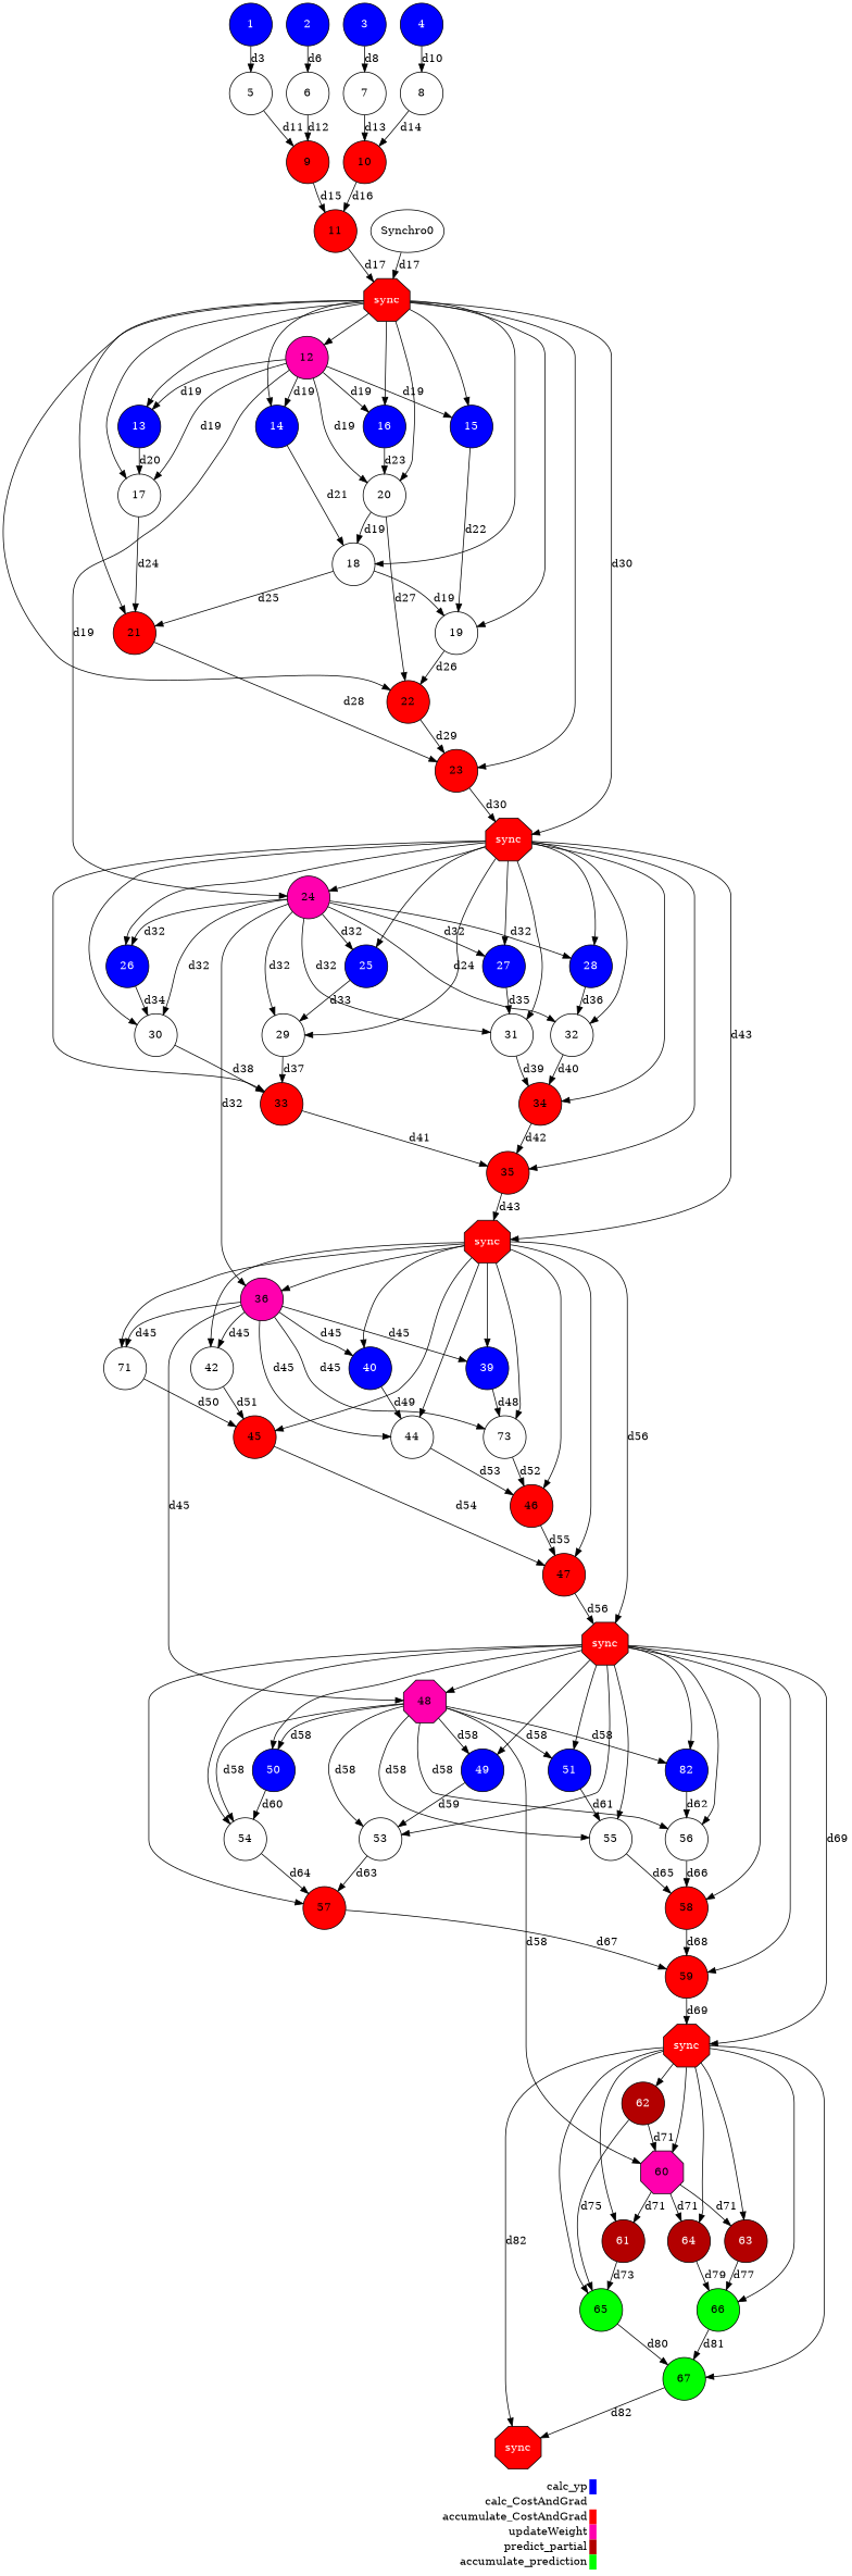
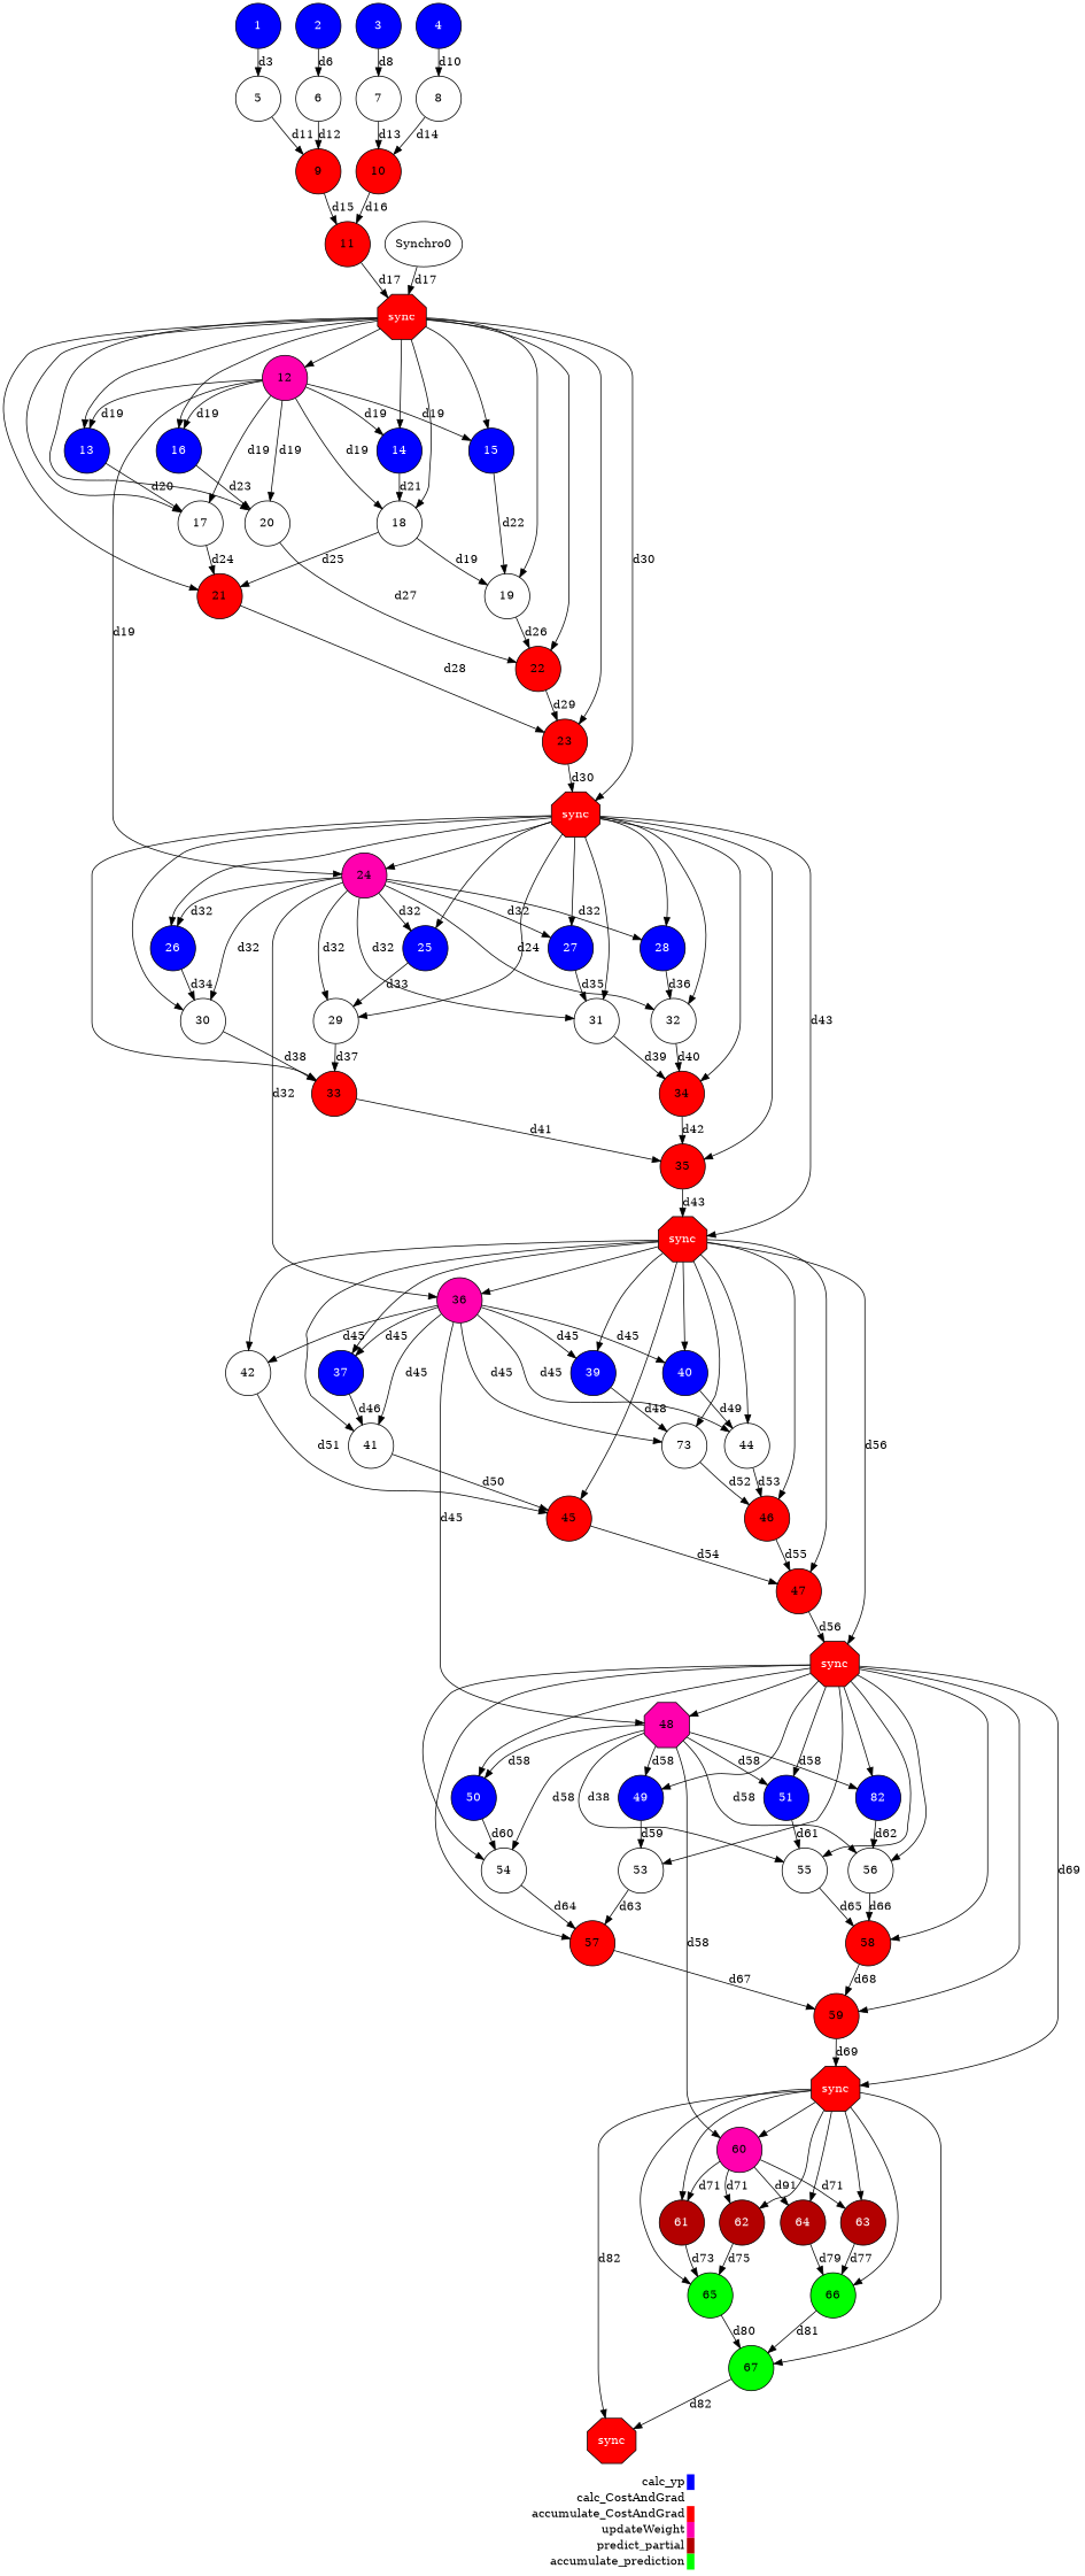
  digraph {
    labeljust=l
    rankdir=TB
    node [fillcolor="#ff0000" fontcolor="#000000" shape=circle style=filled]
    1 [fillcolor="#0000ff" fontcolor="#ffffff" height=0.75]
    5 [fillcolor="#ffffff" height=0.75]
    2 [fillcolor="#0000ff" fontcolor="#ffffff" height=0.75]
    6 [fillcolor="#ffffff" height=0.75]
    3 [fillcolor="#0000ff" fontcolor="#ffffff" height=0.75]
    7 [fillcolor="#ffffff" height=0.75]
    4 [fillcolor="#0000ff" fontcolor="#ffffff" height=0.75]
    8 [fillcolor="#ffffff" height=0.75]
    9 [height=0.75]
    10 [height=0.75]
    11 [height=0.75]
    n12 [fontcolor="#FFFFFF" height=0.75 label=sync shape=octagon]
    12 [fillcolor="#ff00ae" height=0.75]
    13 [fillcolor="#0000ff" fontcolor="#ffffff" height=0.75]
    14 [fillcolor="#0000ff" fontcolor="#ffffff" height=0.75]
    15 [fillcolor="#0000ff" fontcolor="#ffffff" height=0.75]
    16 [fillcolor="#0000ff" fontcolor="#ffffff" height=0.75]
    17 [fillcolor="#ffffff" height=0.75]
    18 [fillcolor="#ffffff" height=0.75]
    19 [fillcolor="#ffffff" height=0.75]
    20 [fillcolor="#ffffff" height=0.75]
    21 [height=0.75]
    22 [height=0.75]
    23 [height=0.75]
    n25 [fontcolor="#FFFFFF" height=0.75 label=sync shape=octagon]
    Synchro0 [height=0.75 fillcolor="" fontcolor="" shape="" style=""]
    24 [fillcolor="#ff00ae" height=0.75]
    25 [fillcolor="#0000ff" fontcolor="#ffffff" height=0.75]
    26 [fillcolor="#0000ff" fontcolor="#ffffff" height=0.75]
    27 [fillcolor="#0000ff" fontcolor="#ffffff" height=0.75]
    28 [fillcolor="#0000ff" fontcolor="#ffffff" height=0.75]
    29 [fillcolor="#ffffff" height=0.75]
    30 [fillcolor="#ffffff" height=0.75]
    31 [fillcolor="#ffffff" height=0.75]
    32 [fillcolor="#ffffff" height=0.75]
    33 [height=0.75]
    34 [height=0.75]
    35 [height=0.75]
    n39 [fontcolor="#FFFFFF" height=0.75 label=sync shape=octagon]
    36 [fillcolor="#ff00ae" height=0.75]
+   37 [fillcolor="#0000ff" fontcolor="#ffffff" height=0.75]
    39 [fillcolor="#0000ff" fontcolor="#ffffff" height=0.75]
    40 [fillcolor="#0000ff" fontcolor="#ffffff" height=0.75]
-   41 [fillcolor="#ffffff" height=0.75 label=71]
+   41 [fillcolor="#ffffff" height=0.75]
    42 [fillcolor="#ffffff" height=0.75]
    n46 [fillcolor="#ffffff" height=0.75 label=73]
    44 [fillcolor="#ffffff" height=0.75]
    45 [height=0.75]
    46 [height=0.75]
    47 [height=0.75]
    n51 [fontcolor="#FFFFFF" height=0.75 label=sync shape=octagon]
    48 [fillcolor="#ff00ae" height=0.75 shape=octagon]
    49 [fillcolor="#0000ff" fontcolor="#ffffff" height=0.75]
    50 [fillcolor="#0000ff" fontcolor="#ffffff" height=0.75]
    51 [fillcolor="#0000ff" fontcolor="#ffffff" height=0.75]
    n56 [fillcolor="#0000ff" fontcolor="#ffffff" height=0.75 label=82]
    53 [fillcolor="#ffffff" height=0.75]
    54 [fillcolor="#ffffff" height=0.75]
    55 [fillcolor="#ffffff" height=0.75]
    56 [fillcolor="#ffffff" height=0.75]
    57 [height=0.75]
    58 [height=0.75]
    59 [height=0.75]
    n64 [fontcolor="#FFFFFF" height=0.75 label=sync shape=octagon]
-   60 [fillcolor="#ff00ae" height=0.75 shape=octagon]
+   60 [fillcolor="#ff00ae" height=0.75]
    61 [fillcolor="#b30000" fontcolor="#ffffff" height=0.75]
    62 [fillcolor="#b30000" fontcolor="#ffffff" height=0.75]
    63 [fillcolor="#b30000" fontcolor="#ffffff" height=0.75]
    64 [fillcolor="#b30000" fontcolor="#ffffff" height=0.75]
    65 [fillcolor="#00ff00" height=0.75]
    66 [fillcolor="#00ff00" height=0.75]
    67 [fillcolor="#00ff00" height=0.75]
    n73 [fontcolor="#FFFFFF" height=0.75 label=sync shape=octagon]
    n74 [height=0.75 label=<       <table border="0" cellpadding="2" cellspacing="0" cellborder="0"> <tr> <td align="right">calc_yp</td> <td bgcolor="#0000ff">&nbsp;</td> </tr> <tr> <td align="right">calc_CostAndGrad</td> <td bgcolor="#ffffff">&nbsp;</td> </tr> <tr> <td align="right">accumulate_CostAndGrad</td> <td bgcolor="#ff0000">&nbsp;</td> </tr> <tr> <td align="right">updateWeight</td> <td bgcolor="#ff00ae">&nbsp;</td> </tr> <tr> <td align="right">predict_partial</td> <td bgcolor="#b30000">&nbsp;</td> </tr> <tr> <td align="right">accumulate_prediction</td> <td bgcolor="#00ff00">&nbsp;</td> </tr>       </table>     > shape=plaintext fillcolor="" fontcolor="" style=""]
    subgraph sub_1 {
      ranksep=0.20
      1
      5
      2
      6
      3
      7
      4
      8
      9
      10
      11
      n12
      12
      13
      14
      15
      16
      17
      18
      19
      20
      21
      22
      23
      n25
      Synchro0
      24
      25
      26
      27
      28
      29
      30
      31
      32
      33
      34
      35
      n39
      36
+     37
      39
      40
      41
      42
      n46
      44
      45
      46
      47
      n51
      48
      49
      50
      51
      n56
      53
      54
      55
      56
      57
      58
      59
      n64
      60
      61
      62
      63
      64
      65
      66
      67
      n73
    }
    subgraph sub_2 {
      label=Legend
      rank=sink
      ranksep=0.20
      n74
    }
    1 -> 5 [label=d3]
    5 -> 9 [label=d11]
    2 -> 6 [label=d6]
    6 -> 9 [label=d12]
    3 -> 7 [label=d8]
    7 -> 10 [label=d13]
    4 -> 8 [label=d10]
    8 -> 10 [label=d14]
    9 -> 11 [label=d15]
    10 -> 11 [label=d16]
    11 -> n12 [label=d17]
    n12 -> 12
    n12 -> 13
    n12 -> 14
    n12 -> 15
    n12 -> 16
    n12 -> 17
    n12 -> 18
    n12 -> 19
    n12 -> 20
    n12 -> 21
    n12 -> 22
    n12 -> 23
    n12 -> n25 [label=d30]
    12 -> 13 [label=d19]
    12 -> 14 [label=d19]
    12 -> 15 [label=d19]
    12 -> 16 [label=d19]
    12 -> 17 [label=d19]
-   20 -> 18 [label=d19]
+   12 -> 18 [label=d19]
    12 -> 20 [label=d19]
    12 -> 24 [label=d19]
    13 -> 17 [label=d20]
    14 -> 18 [label=d21]
    15 -> 19 [label=d22]
    16 -> 20 [label=d23]
    17 -> 21 [label=d24]
    18 -> 19 [label=d19]
    18 -> 21 [label=d25]
    19 -> 22 [label=d26]
    20 -> 22 [label=d27]
    21 -> 23 [label=d28]
    22 -> 23 [label=d29]
    23 -> n25 [label=d30]
    n25 -> 24
    n25 -> 25
    n25 -> 26
    n25 -> 27
    n25 -> 28
    n25 -> 29
    n25 -> 30
    n25 -> 31
    n25 -> 32
    n25 -> 33
    n25 -> 34
    n25 -> 35
    n25 -> n39 [label=d43]
    Synchro0 -> n12 [label=d17]
    24 -> 25 [label=d32]
    24 -> 26 [label=d32]
    24 -> 27 [label=d32]
    24 -> 28 [label=d32]
    24 -> 29 [label=d32]
    24 -> 30 [label=d32]
    24 -> 31 [label=d32]
    24 -> 32 [label=d24]
    24 -> 36 [label=d32]
    25 -> 29 [label=d33]
    26 -> 30 [label=d34]
    27 -> 31 [label=d35]
    28 -> 32 [label=d36]
    29 -> 33 [label=d37]
    30 -> 33 [label=d38]
    31 -> 34 [label=d39]
    32 -> 34 [label=d40]
    33 -> 35 [label=d41]
    34 -> 35 [label=d42]
    35 -> n39 [label=d43]
    n39 -> 36
+   n39 -> 37
    n39 -> 39
    n39 -> 40
    n39 -> 41
    n39 -> 42
    n39 -> n46
    n39 -> 44
    n39 -> 45
    n39 -> 46
    n39 -> 47
    n39 -> n51 [label=d56]
+   36 -> 37 [label=d45]
    36 -> 39 [label=d45]
    36 -> 40 [label=d45]
    36 -> 41 [label=d45]
    36 -> 42 [label=d45]
    36 -> n46 [label=d45]
    36 -> 44 [label=d45]
    36 -> 48 [label=d45]
+   37 -> 41 [label=d46]
    39 -> n46 [label=d48]
    40 -> 44 [label=d49]
    41 -> 45 [label=d50]
    42 -> 45 [label=d51]
    n46 -> 46 [label=d52]
    44 -> 46 [label=d53]
    45 -> 47 [label=d54]
    46 -> 47 [label=d55]
    47 -> n51 [label=d56]
    n51 -> 48
    n51 -> 49
    n51 -> 50
    n51 -> 51
    n51 -> n56
    n51 -> 53
    n51 -> 54
    n51 -> 55
    n51 -> 56
    n51 -> 57
    n51 -> 58
    n51 -> 59
    n51 -> n64 [label=d69]
    48 -> 49 [label=d58]
    48 -> 50 [label=d58]
    48 -> 51 [label=d58]
    48 -> n56 [label=d58]
-   48 -> 53 [label=d58]
    48 -> 54 [label=d58]
-   48 -> 55 [label=d58]
+   48 -> 55 [label=d38]
    48 -> 56 [label=d58]
    48 -> 60 [label=d58]
    49 -> 53 [label=d59]
    50 -> 54 [label=d60]
    51 -> 55 [label=d61]
    n56 -> 56 [label=d62]
    53 -> 57 [label=d63]
    54 -> 57 [label=d64]
    55 -> 58 [label=d65]
    56 -> 58 [label=d66]
    57 -> 59 [label=d67]
    58 -> 59 [label=d68]
    59 -> n64 [label=d69]
    n64 -> 60
    n64 -> 61
    n64 -> 62
    n64 -> 63
    n64 -> 64
    n64 -> 65
    n64 -> 66
    n64 -> 67
    n64 -> n73 [label=d82]
    60 -> 61 [label=d71]
-   62 -> 60 [label=d71]
+   60 -> 62 [label=d71]
    60 -> 63 [label=d71]
-   60 -> 64 [label=d71]
+   60 -> 64 [label=d91]
    61 -> 65 [label=d73]
    62 -> 65 [label=d75]
    63 -> 66 [label=d77]
    64 -> 66 [label=d79]
    65 -> 67 [label=d80]
    66 -> 67 [label=d81]
    67 -> n73 [label=d82]
  }
